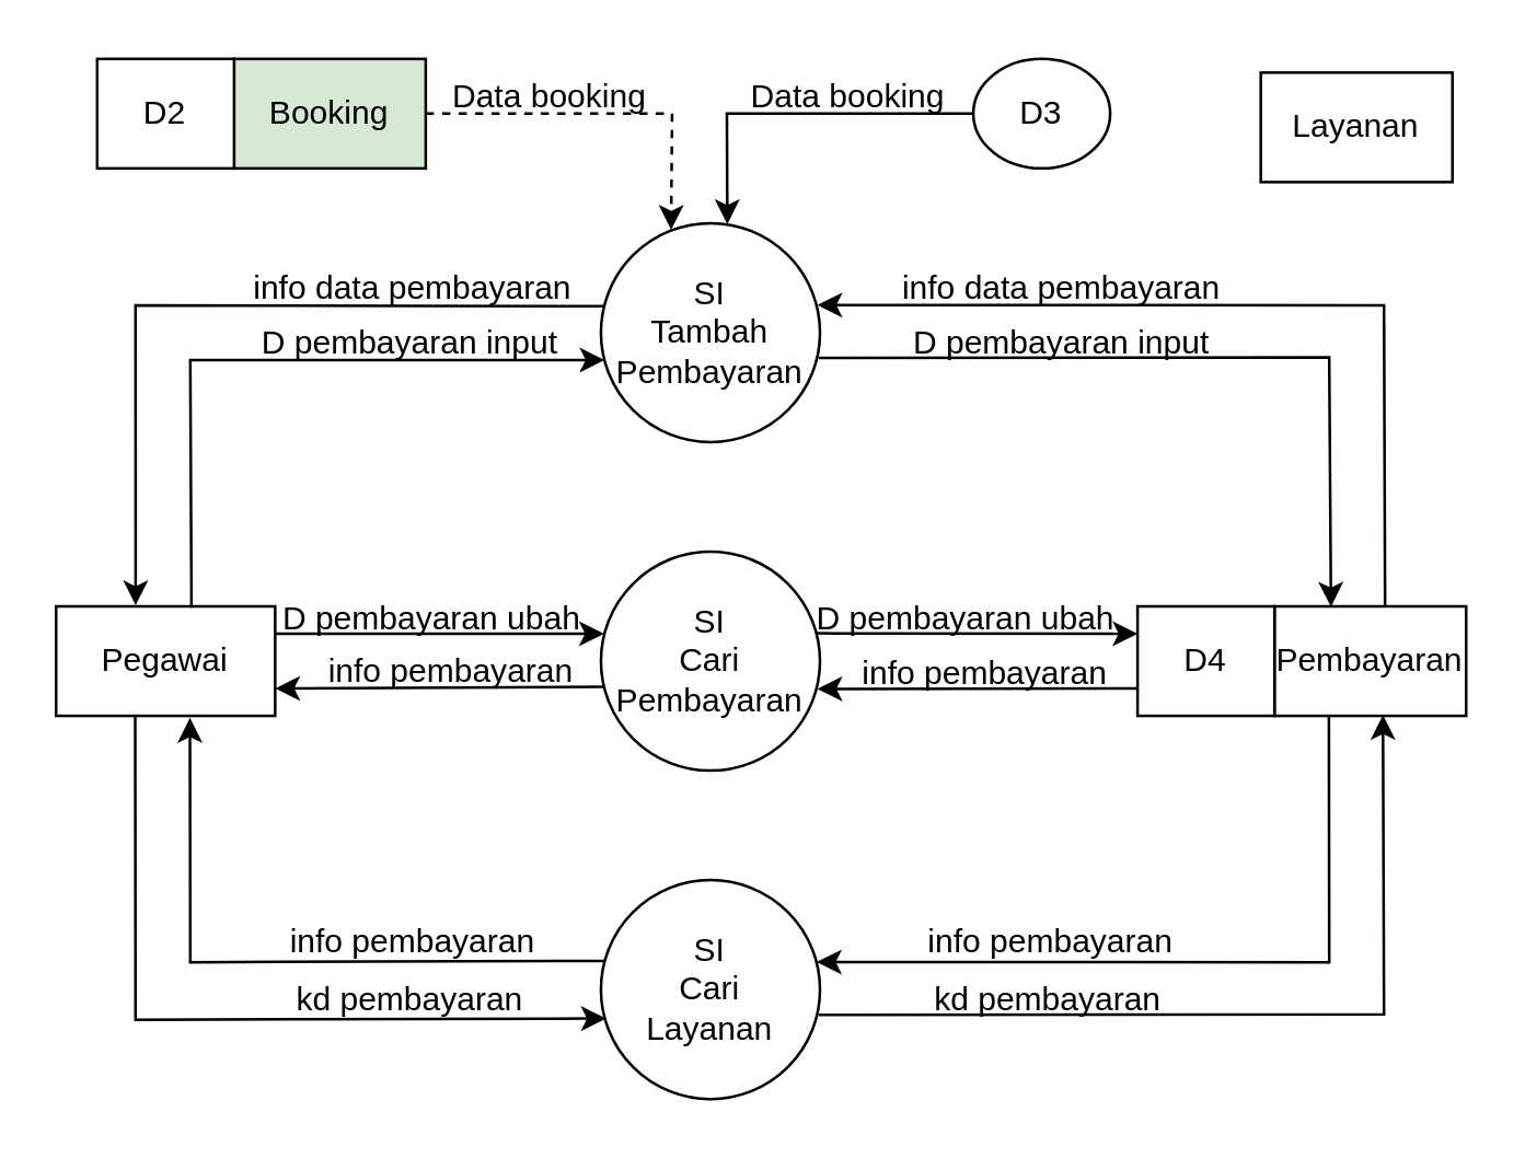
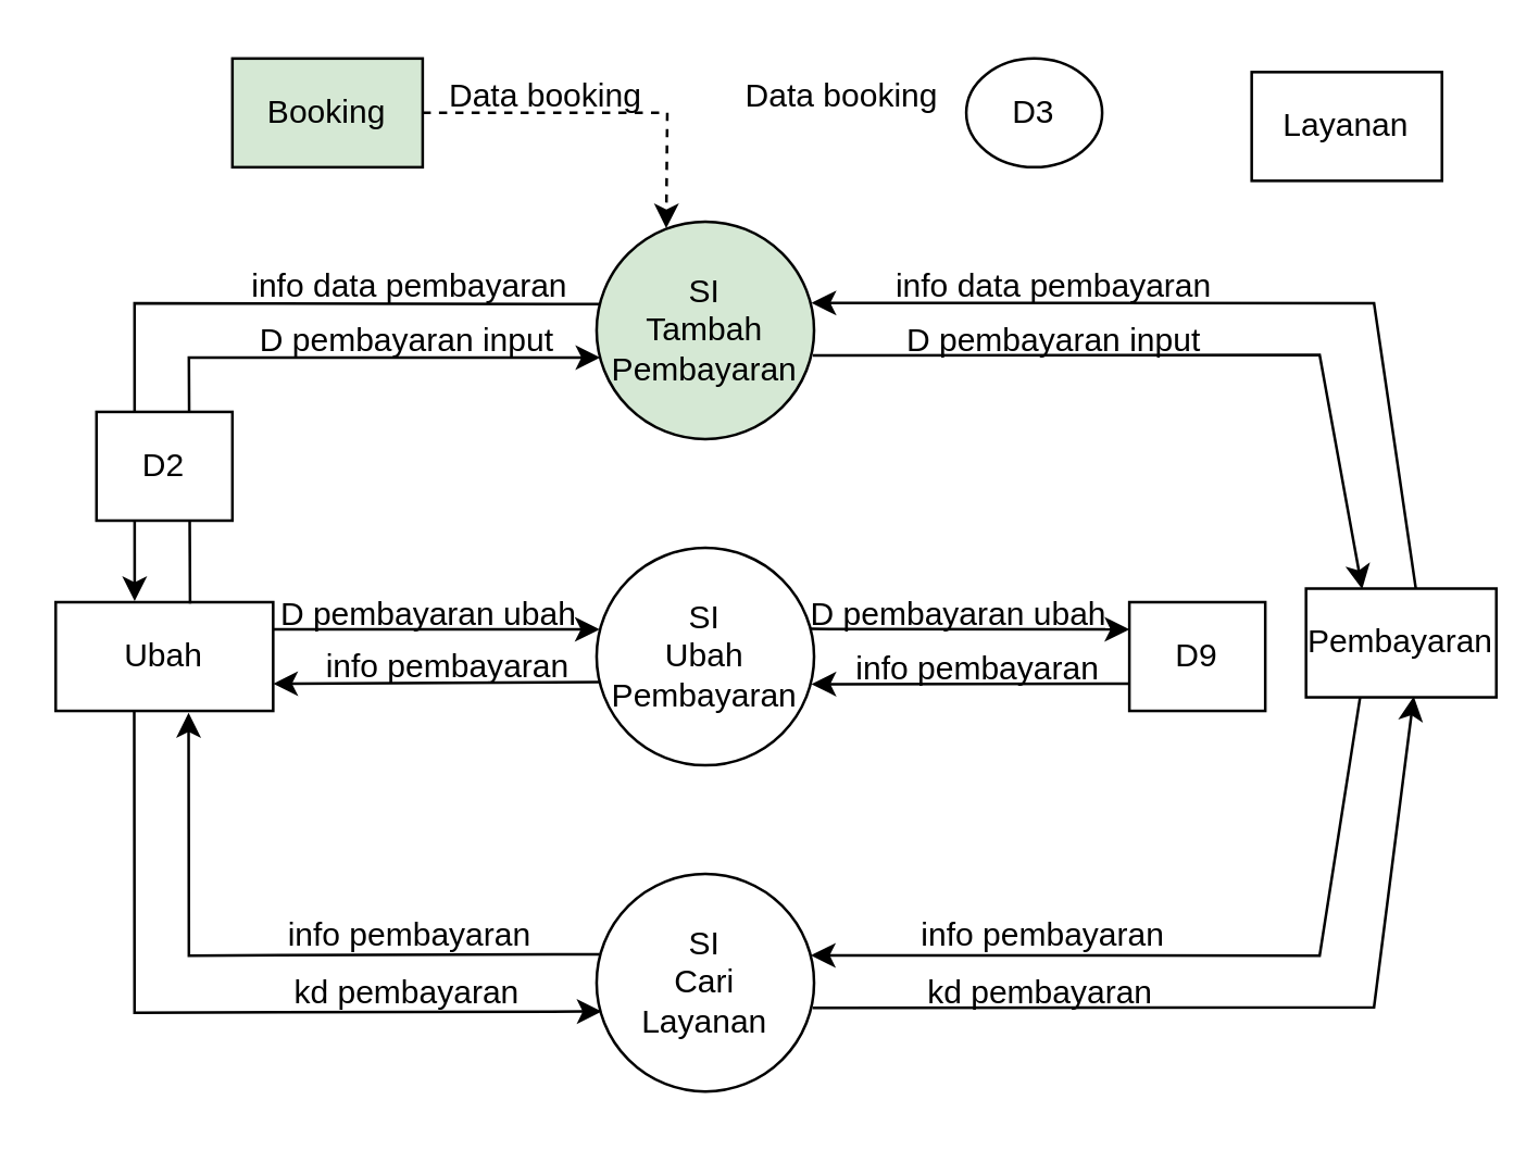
  <mxCell id="0" />
  <mxCell id="1" parent="0" />
- <mxCell id="2" value="Pegawai" style="rounded=0;whiteSpace=wrap;html=1;" vertex="1" parent="1"><mxGeometry x="20" y="221" width="80" height="40" as="geometry" /></mxCell>
- <mxCell id="3" value="SI&lt;div&gt;Cari&lt;br&gt;&lt;div&gt;Pembayaran&lt;/div&gt;&lt;/div&gt;" style="ellipse;whiteSpace=wrap;html=1;" vertex="1" parent="1"><mxGeometry x="219" y="201" width="80" height="80" as="geometry" /></mxCell>
- <mxCell id="4" value="SI&lt;div&gt;Tambah&lt;br&gt;&lt;div&gt;Pembayaran&lt;/div&gt;&lt;/div&gt;" style="ellipse;whiteSpace=wrap;html=1;" vertex="1" parent="1"><mxGeometry x="219" y="81" width="80" height="80" as="geometry" /></mxCell>
+ <mxCell id="2" value="Ubah" style="rounded=0;whiteSpace=wrap;html=1;" vertex="1" parent="1"><mxGeometry x="20" y="221" width="80" height="40" as="geometry" /></mxCell>
+ <mxCell id="3" value="SI&lt;div&gt;Ubah&lt;br&gt;&lt;div&gt;Pembayaran&lt;/div&gt;&lt;/div&gt;" style="ellipse;whiteSpace=wrap;html=1;" vertex="1" parent="1"><mxGeometry x="219" y="201" width="80" height="80" as="geometry" /></mxCell>
+ <mxCell id="4" value="SI&lt;div&gt;Tambah&lt;br&gt;&lt;div&gt;Pembayaran&lt;/div&gt;&lt;/div&gt;" style="ellipse;whiteSpace=wrap;html=1;fillColor=#d5e8d4;" vertex="1" parent="1"><mxGeometry x="219" y="81" width="80" height="80" as="geometry" /></mxCell>
  <mxCell id="5" value="SI&lt;div&gt;Cari&lt;br&gt;&lt;div&gt;Layanan&lt;/div&gt;&lt;/div&gt;" style="ellipse;whiteSpace=wrap;html=1;" vertex="1" parent="1"><mxGeometry x="219" y="321" width="80" height="80" as="geometry" /></mxCell>
  <mxCell id="6" value="" style="endArrow=classic;html=1;rounded=0;exitX=0.618;exitY=0.013;exitDx=0;exitDy=0;exitPerimeter=0;entryX=0.017;entryY=0.625;entryDx=0;entryDy=0;entryPerimeter=0;" edge="1" parent="1" source="2" target="4"><mxGeometry width="50" height="50" relative="1" as="geometry"><mxPoint x="135" y="211" as="sourcePoint" /><mxPoint x="185" y="161" as="targetPoint" /><Array as="points"><mxPoint x="69" y="131" /></Array></mxGeometry></mxCell>
  <mxCell id="7" value="" style="endArrow=classic;html=1;rounded=0;entryX=0.363;entryY=-0.01;entryDx=0;entryDy=0;entryPerimeter=0;exitX=0.014;exitY=0.379;exitDx=0;exitDy=0;exitPerimeter=0;" edge="1" parent="1" source="4" target="2"><mxGeometry width="50" height="50" relative="1" as="geometry"><mxPoint x="155" y="201" as="sourcePoint" /><mxPoint x="205" y="151" as="targetPoint" /><Array as="points"><mxPoint x="49" y="111" /></Array></mxGeometry></mxCell>
  <mxCell id="8" value="D pembayaran input" style="text;html=1;align=center;verticalAlign=middle;resizable=0;points=[];autosize=1;strokeColor=none;fillColor=none;" vertex="1" parent="1"><mxGeometry x="84" y="110" width="130" height="30" as="geometry" /></mxCell>
  <mxCell id="9" value="info data pembayaran" style="text;html=1;align=center;verticalAlign=middle;resizable=0;points=[];autosize=1;strokeColor=none;fillColor=none;" vertex="1" parent="1"><mxGeometry x="80" y="90" width="140" height="30" as="geometry" /></mxCell>
- <mxCell id="10" value="Pembayaran" style="rounded=0;whiteSpace=wrap;html=1;" vertex="1" parent="1"><mxGeometry x="465" y="221" width="70" height="40" as="geometry" /></mxCell>
- <mxCell id="11" value="D4" style="rounded=0;whiteSpace=wrap;html=1;" vertex="1" parent="1"><mxGeometry x="415" y="221" width="50" height="40" as="geometry" /></mxCell>
+ <mxCell id="10" value="Pembayaran" style="rounded=0;whiteSpace=wrap;html=1;" vertex="1" parent="1"><mxGeometry x="480" y="216" width="70" height="40" as="geometry" /></mxCell>
+ <mxCell id="11" value="D9" style="rounded=0;whiteSpace=wrap;html=1;" vertex="1" parent="1"><mxGeometry x="415" y="221" width="50" height="40" as="geometry" /></mxCell>
  <mxCell id="12" value="" style="endArrow=classic;html=1;rounded=0;exitX=0.994;exitY=0.615;exitDx=0;exitDy=0;exitPerimeter=0;entryX=0.295;entryY=0.004;entryDx=0;entryDy=0;entryPerimeter=0;" edge="1" parent="1" source="4" target="10"><mxGeometry width="50" height="50" relative="1" as="geometry"><mxPoint x="315" y="130" as="sourcePoint" /><mxPoint x="435" y="211" as="targetPoint" /><Array as="points"><mxPoint x="485" y="130" /></Array></mxGeometry></mxCell>
  <mxCell id="13" value="" style="endArrow=classic;html=1;rounded=0;entryX=0.988;entryY=0.374;entryDx=0;entryDy=0;entryPerimeter=0;exitX=0.577;exitY=0.001;exitDx=0;exitDy=0;exitPerimeter=0;" edge="1" parent="1" source="10" target="4"><mxGeometry width="50" height="50" relative="1" as="geometry"><mxPoint x="475" y="211" as="sourcePoint" /><mxPoint x="375" y="131" as="targetPoint" /><Array as="points"><mxPoint x="505" y="111" /></Array></mxGeometry></mxCell>
  <mxCell id="14" value="D pembayaran input" style="text;html=1;align=center;verticalAlign=middle;resizable=0;points=[];autosize=1;strokeColor=none;fillColor=none;" vertex="1" parent="1"><mxGeometry x="322" y="110" width="130" height="30" as="geometry" /></mxCell>
  <mxCell id="15" value="info data pembayaran" style="text;html=1;align=center;verticalAlign=middle;resizable=0;points=[];autosize=1;strokeColor=none;fillColor=none;" vertex="1" parent="1"><mxGeometry x="317" y="90" width="140" height="30" as="geometry" /></mxCell>
  <mxCell id="16" value="" style="endArrow=classic;html=1;rounded=0;exitX=1;exitY=0.25;exitDx=0;exitDy=0;entryX=0.014;entryY=0.375;entryDx=0;entryDy=0;entryPerimeter=0;" edge="1" parent="1" source="2" target="3"><mxGeometry width="50" height="50" relative="1" as="geometry"><mxPoint x="175" y="281" as="sourcePoint" /><mxPoint x="205" y="231" as="targetPoint" /></mxGeometry></mxCell>
  <mxCell id="17" value="" style="endArrow=classic;html=1;rounded=0;exitX=0.984;exitY=0.373;exitDx=0;exitDy=0;entryX=0;entryY=0.25;entryDx=0;entryDy=0;exitPerimeter=0;" edge="1" parent="1" target="11" source="3"><mxGeometry width="50" height="50" relative="1" as="geometry"><mxPoint x="299" y="231" as="sourcePoint" /><mxPoint x="404" y="231" as="targetPoint" /></mxGeometry></mxCell>
  <mxCell id="18" value="" style="endArrow=classic;html=1;rounded=0;exitX=0.012;exitY=0.617;exitDx=0;exitDy=0;entryX=1;entryY=0.75;entryDx=0;entryDy=0;exitPerimeter=0;" edge="1" parent="1" source="3" target="2"><mxGeometry width="50" height="50" relative="1" as="geometry"><mxPoint x="309" y="241" as="sourcePoint" /><mxPoint x="405" y="241" as="targetPoint" /></mxGeometry></mxCell>
  <mxCell id="19" value="" style="endArrow=classic;html=1;rounded=0;exitX=0;exitY=0.75;exitDx=0;exitDy=0;entryX=0.988;entryY=0.627;entryDx=0;entryDy=0;entryPerimeter=0;" edge="1" parent="1" target="3" source="11"><mxGeometry width="50" height="50" relative="1" as="geometry"><mxPoint x="395" y="251" as="sourcePoint" /><mxPoint x="305" y="271" as="targetPoint" /></mxGeometry></mxCell>
  <mxCell id="20" value="" style="endArrow=classic;html=1;rounded=0;exitX=0.361;exitY=1.01;exitDx=0;exitDy=0;exitPerimeter=0;entryX=0.023;entryY=0.632;entryDx=0;entryDy=0;entryPerimeter=0;" edge="1" parent="1" source="2" target="5"><mxGeometry width="50" height="50" relative="1" as="geometry"><mxPoint x="75" y="321" as="sourcePoint" /><mxPoint x="125" y="271" as="targetPoint" /><Array as="points"><mxPoint x="49" y="372" /></Array></mxGeometry></mxCell>
  <mxCell id="21" value="" style="endArrow=classic;html=1;rounded=0;entryX=0.611;entryY=1.018;entryDx=0;entryDy=0;entryPerimeter=0;exitX=0.014;exitY=0.369;exitDx=0;exitDy=0;exitPerimeter=0;" edge="1" parent="1" source="5" target="2"><mxGeometry width="50" height="50" relative="1" as="geometry"><mxPoint x="195" y="331" as="sourcePoint" /><mxPoint x="245" y="281" as="targetPoint" /><Array as="points"><mxPoint x="69" y="351" /></Array></mxGeometry></mxCell>
  <mxCell id="22" value="" style="endArrow=classic;html=1;rounded=0;exitX=0.993;exitY=0.615;exitDx=0;exitDy=0;exitPerimeter=0;entryX=0.566;entryY=0.991;entryDx=0;entryDy=0;entryPerimeter=0;" edge="1" parent="1" source="5" target="10"><mxGeometry width="50" height="50" relative="1" as="geometry"><mxPoint x="405" y="361" as="sourcePoint" /><mxPoint x="495" y="271" as="targetPoint" /><Array as="points"><mxPoint x="505" y="370" /></Array></mxGeometry></mxCell>
  <mxCell id="23" value="" style="endArrow=classic;html=1;rounded=0;entryX=0.985;entryY=0.374;entryDx=0;entryDy=0;entryPerimeter=0;exitX=0.284;exitY=1.001;exitDx=0;exitDy=0;exitPerimeter=0;" edge="1" parent="1" source="10" target="5"><mxGeometry width="50" height="50" relative="1" as="geometry"><mxPoint x="455" y="281" as="sourcePoint" /><mxPoint x="385" y="281" as="targetPoint" /><Array as="points"><mxPoint x="485" y="351" /></Array></mxGeometry></mxCell>
  <mxCell id="24" value="D pembayaran ubah" style="text;html=1;align=center;verticalAlign=middle;resizable=0;points=[];autosize=1;strokeColor=none;fillColor=none;" vertex="1" parent="1"><mxGeometry x="92" y="211" width="130" height="30" as="geometry" /></mxCell>
  <mxCell id="25" value="info pembayaran" style="text;html=1;align=center;verticalAlign=middle;resizable=0;points=[];autosize=1;strokeColor=none;fillColor=none;" vertex="1" parent="1"><mxGeometry x="109" y="230" width="110" height="30" as="geometry" /></mxCell>
  <mxCell id="26" value="D pembayaran ubah" style="text;html=1;align=center;verticalAlign=middle;resizable=0;points=[];autosize=1;strokeColor=none;fillColor=none;" vertex="1" parent="1"><mxGeometry x="287" y="211" width="130" height="30" as="geometry" /></mxCell>
  <mxCell id="27" value="info pembayaran" style="text;html=1;align=center;verticalAlign=middle;resizable=0;points=[];autosize=1;strokeColor=none;fillColor=none;" vertex="1" parent="1"><mxGeometry x="304" y="231" width="110" height="30" as="geometry" /></mxCell>
  <mxCell id="28" value="info pembayaran" style="text;html=1;align=center;verticalAlign=middle;resizable=0;points=[];autosize=1;strokeColor=none;fillColor=none;" vertex="1" parent="1"><mxGeometry x="95" y="329" width="110" height="30" as="geometry" /></mxCell>
  <mxCell id="29" value="kd pembayaran" style="text;html=1;align=center;verticalAlign=middle;resizable=0;points=[];autosize=1;strokeColor=none;fillColor=none;" vertex="1" parent="1"><mxGeometry x="94" y="350" width="110" height="30" as="geometry" /></mxCell>
  <mxCell id="30" value="info pembayaran" style="text;html=1;align=center;verticalAlign=middle;resizable=0;points=[];autosize=1;strokeColor=none;fillColor=none;" vertex="1" parent="1"><mxGeometry x="328" y="329" width="110" height="30" as="geometry" /></mxCell>
  <mxCell id="31" value="kd pembayaran" style="text;html=1;align=center;verticalAlign=middle;resizable=0;points=[];autosize=1;strokeColor=none;fillColor=none;" vertex="1" parent="1"><mxGeometry x="327" y="350" width="110" height="30" as="geometry" /></mxCell>
  <mxCell id="32" value="Booking" style="rounded=0;whiteSpace=wrap;html=1;fillColor=#d5e8d4;" vertex="1" parent="1"><mxGeometry x="85" y="21" width="70" height="40" as="geometry" /></mxCell>
- <mxCell id="33" value="D2" style="rounded=0;whiteSpace=wrap;html=1;" vertex="1" parent="1"><mxGeometry x="35" y="21" width="50" height="40" as="geometry" /></mxCell>
+ <mxCell id="33" value="D2" style="rounded=0;whiteSpace=wrap;html=1;" vertex="1" parent="1"><mxGeometry x="35" y="151" width="50" height="40" as="geometry" /></mxCell>
  <mxCell id="34" value="Layanan" style="rounded=0;whiteSpace=wrap;html=1;" vertex="1" parent="1"><mxGeometry x="460" y="26" width="70" height="40" as="geometry" /></mxCell>
  <mxCell id="35" value="D3" style="ellipse;whiteSpace=wrap;html=1;" vertex="1" parent="1"><mxGeometry x="355" y="21" width="50" height="40" as="geometry" /></mxCell>
  <mxCell id="36" value="" style="endArrow=classic;html=1;rounded=0;exitX=1;exitY=0.5;exitDx=0;exitDy=0;entryX=0.32;entryY=0.031;entryDx=0;entryDy=0;entryPerimeter=0;dashed=1;" edge="1" parent="1" source="32" target="4"><mxGeometry width="50" height="50" relative="1" as="geometry"><mxPoint x="265" y="191" as="sourcePoint" /><mxPoint x="235" y="61" as="targetPoint" /><Array as="points"><mxPoint x="245" y="41" /></Array></mxGeometry></mxCell>
- <mxCell id="37" value="" style="endArrow=classic;html=1;rounded=0;exitX=0;exitY=0.5;exitDx=0;exitDy=0;entryX=0.577;entryY=0.005;entryDx=0;entryDy=0;entryPerimeter=0;" edge="1" parent="1" source="35" target="4"><mxGeometry width="50" height="50" relative="1" as="geometry"><mxPoint x="255" y="81" as="sourcePoint" /><mxPoint x="305" y="31" as="targetPoint" /><Array as="points"><mxPoint x="265" y="41" /></Array></mxGeometry></mxCell>
  <mxCell id="38" value="Data booking" style="text;html=1;align=center;verticalAlign=middle;resizable=0;points=[];autosize=1;strokeColor=none;fillColor=none;" vertex="1" parent="1"><mxGeometry x="155" y="20" width="90" height="30" as="geometry" /></mxCell>
  <mxCell id="39" value="Data booking" style="text;html=1;align=center;verticalAlign=middle;resizable=0;points=[];autosize=1;strokeColor=none;fillColor=none;" vertex="1" parent="1"><mxGeometry x="264" y="20" width="90" height="30" as="geometry" /></mxCell>
